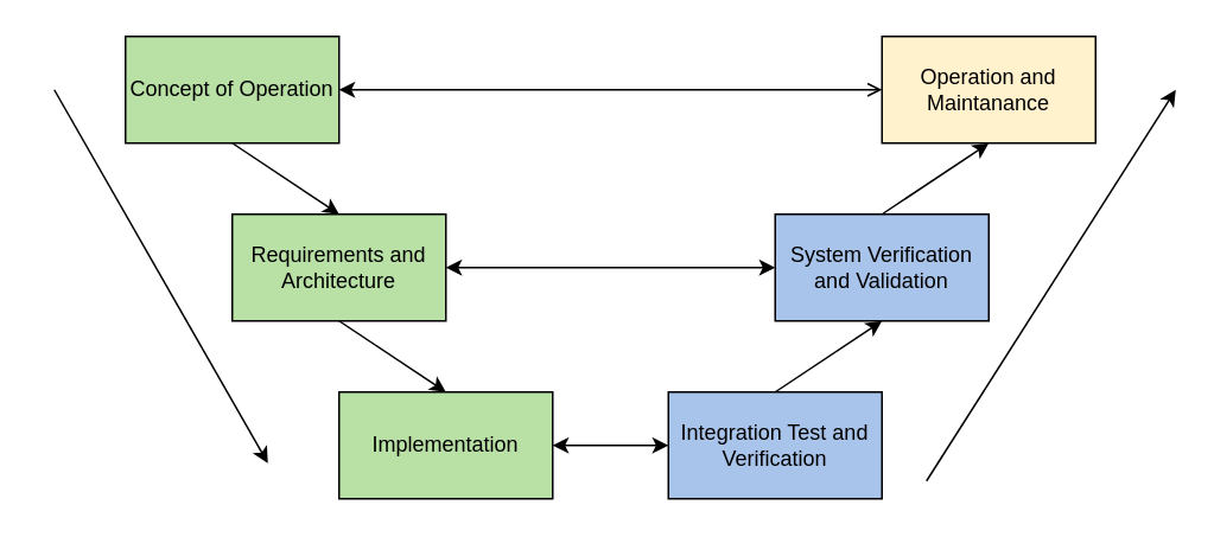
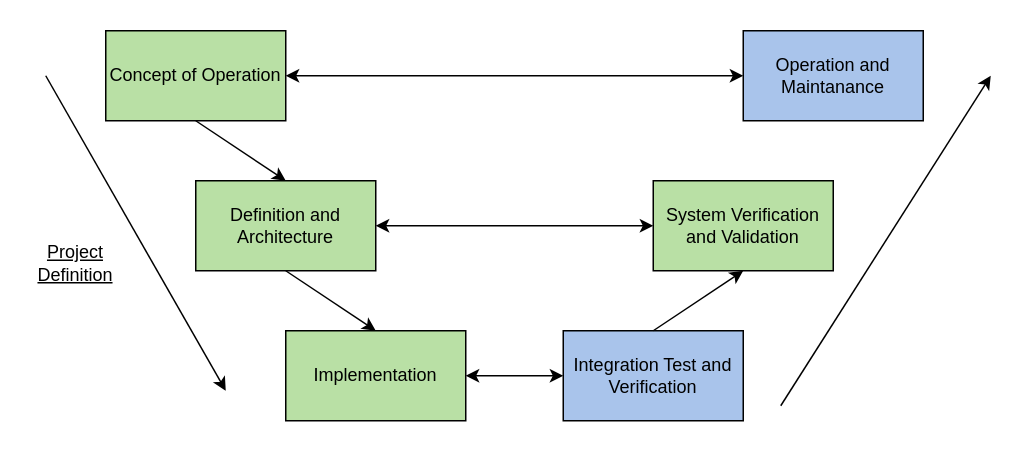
  <mxCell id="0" />
  <mxCell id="1" parent="0" />
  <mxCell id="2" value="Concept of Operation" style="rounded=0;whiteSpace=wrap;html=1;fillColor=#B9E0A5;" parent="1" vertex="1"><mxGeometry x="70" y="20" width="120" height="60" as="geometry" /></mxCell>
- <mxCell id="3" value="Requirements and Architecture" style="rounded=0;whiteSpace=wrap;html=1;fillColor=#B9E0A5;" parent="1" vertex="1"><mxGeometry x="130" y="120" width="120" height="60" as="geometry" /></mxCell>
+ <mxCell id="3" value="Definition and Architecture" style="rounded=0;whiteSpace=wrap;html=1;fillColor=#B9E0A5;" parent="1" vertex="1"><mxGeometry x="130" y="120" width="120" height="60" as="geometry" /></mxCell>
  <mxCell id="4" value="Implementation&lt;span style=&quot;color: rgba(0, 0, 0, 0); font-family: monospace; font-size: 0px; text-align: start;&quot;&gt;%3CmxGraphModel%3E%3Croot%3E%3CmxCell%20id%3D%220%22%2F%3E%3CmxCell%20id%3D%221%22%20parent%3D%220%22%2F%3E%3CmxCell%20id%3D%222%22%20value%3D%22Concept%20of%20Operation%22%20style%3D%22rounded%3D0%3BwhiteSpace%3Dwrap%3Bhtml%3D1%3B%22%20vertex%3D%221%22%20parent%3D%221%22%3E%3CmxGeometry%20x%3D%2270%22%20y%3D%2270%22%20width%3D%22120%22%20height%3D%2260%22%20as%3D%22geometry%22%2F%3E%3C%2FmxCell%3E%3C%2Froot%3E%3C%2FmxGraphModel%3E&lt;/span&gt;" style="rounded=0;whiteSpace=wrap;html=1;fillColor=#B9E0A5;" parent="1" vertex="1"><mxGeometry x="190" y="220" width="120" height="60" as="geometry" /></mxCell>
  <mxCell id="5" value="Integration Test and Verification&lt;span style=&quot;color: rgba(0, 0, 0, 0); font-family: monospace; font-size: 0px; text-align: start;&quot;&gt;%3CmxGraphModel%3E%3Croot%3E%3CmxCell%20id%3D%220%22%2F%3E%3CmxCell%20id%3D%221%22%20parent%3D%220%22%2F%3E%3CmxCell%20id%3D%222%22%20value%3D%22Concept%20of%20Operation%22%20style%3D%22rounded%3D0%3BwhiteSpace%3Dwrap%3Bhtml%3D1%3B%22%20vertex%3D%221%22%20parent%3D%221%22%3E%3CmxGeometry%20x%3D%2270%22%20y%3D%2270%22%20width%3D%22120%22%20height%3D%2260%22%20as%3D%22geometry%22%2F%3E%3C%2FmxCell%3E%3C%2Froot%3E%3C%2FmxGraphModel%3E&lt;/span&gt;" style="rounded=0;whiteSpace=wrap;html=1;fillColor=#A9C4EB;" parent="1" vertex="1"><mxGeometry x="375" y="220" width="120" height="60" as="geometry" /></mxCell>
- <mxCell id="6" value="System Verification and Validation" style="rounded=0;whiteSpace=wrap;html=1;fillColor=#A9C4EB;" parent="1" vertex="1"><mxGeometry x="435" y="120" width="120" height="60" as="geometry" /></mxCell>
- <mxCell id="7" value="Operation and Maintanance" style="rounded=0;whiteSpace=wrap;html=1;fillColor=#fff2cc;" parent="1" vertex="1"><mxGeometry x="495" y="20" width="120" height="60" as="geometry" /></mxCell>
+ <mxCell id="6" value="System Verification and Validation" style="rounded=0;whiteSpace=wrap;html=1;fillColor=#b9e0a5;" parent="1" vertex="1"><mxGeometry x="435" y="120" width="120" height="60" as="geometry" /></mxCell>
+ <mxCell id="7" value="Operation and Maintanance" style="rounded=0;whiteSpace=wrap;html=1;fillColor=#A9C4EB;" parent="1" vertex="1"><mxGeometry x="495" y="20" width="120" height="60" as="geometry" /></mxCell>
  <mxCell id="8" value="" style="endArrow=classic;html=1;rounded=0;exitX=0.5;exitY=1;exitDx=0;exitDy=0;entryX=0.5;entryY=0;entryDx=0;entryDy=0;" parent="1" source="2" target="3" edge="1"><mxGeometry width="50" height="50" relative="1" as="geometry"><mxPoint x="100" y="360" as="sourcePoint" /><mxPoint x="150" y="310" as="targetPoint" /></mxGeometry></mxCell>
  <mxCell id="9" value="" style="endArrow=classic;html=1;rounded=0;exitX=0.5;exitY=1;exitDx=0;exitDy=0;entryX=0.5;entryY=0;entryDx=0;entryDy=0;" parent="1" source="3" target="4" edge="1"><mxGeometry width="50" height="50" relative="1" as="geometry"><mxPoint x="120" y="290" as="sourcePoint" /><mxPoint x="170" y="240" as="targetPoint" /></mxGeometry></mxCell>
  <mxCell id="10" value="" style="endArrow=classic;startArrow=classic;html=1;rounded=0;entryX=0;entryY=0.5;entryDx=0;entryDy=0;exitX=1;exitY=0.5;exitDx=0;exitDy=0;" parent="1" source="4" target="5" edge="1"><mxGeometry width="50" height="50" relative="1" as="geometry"><mxPoint x="300" y="430" as="sourcePoint" /><mxPoint x="350" y="380" as="targetPoint" /></mxGeometry></mxCell>
  <mxCell id="11" value="" style="endArrow=classic;startArrow=classic;html=1;rounded=0;exitX=1;exitY=0.5;exitDx=0;exitDy=0;entryX=0;entryY=0.5;entryDx=0;entryDy=0;" parent="1" source="3" target="6" edge="1"><mxGeometry width="50" height="50" relative="1" as="geometry"><mxPoint x="320" y="180" as="sourcePoint" /><mxPoint x="370" y="130" as="targetPoint" /></mxGeometry></mxCell>
- <mxCell id="12" value="" style="endArrow=open;startArrow=classic;html=1;rounded=0;exitX=1;exitY=0.5;exitDx=0;exitDy=0;entryX=0;entryY=0.5;entryDx=0;entryDy=0;" parent="1" source="2" target="7" edge="1"><mxGeometry width="50" height="50" relative="1" as="geometry"><mxPoint x="260" y="160" as="sourcePoint" /><mxPoint x="445" y="160" as="targetPoint" /></mxGeometry></mxCell>
+ <mxCell id="12" value="" style="endArrow=classic;startArrow=classic;html=1;rounded=0;exitX=1;exitY=0.5;exitDx=0;exitDy=0;entryX=0;entryY=0.5;entryDx=0;entryDy=0;" parent="1" source="2" target="7" edge="1"><mxGeometry width="50" height="50" relative="1" as="geometry"><mxPoint x="260" y="160" as="sourcePoint" /><mxPoint x="445" y="160" as="targetPoint" /></mxGeometry></mxCell>
  <mxCell id="13" value="" style="endArrow=classic;html=1;rounded=0;" parent="1" edge="1"><mxGeometry width="50" height="50" relative="1" as="geometry"><mxPoint x="30" y="50" as="sourcePoint" /><mxPoint x="150" y="260" as="targetPoint" /></mxGeometry></mxCell>
+ <mxCell id="14" value="&lt;u&gt;Project&lt;br&gt;Definition&lt;/u&gt;" style="text;html=1;strokeColor=none;fillColor=none;align=center;verticalAlign=middle;whiteSpace=wrap;rounded=0;" parent="1" vertex="1"><mxGeometry x="20" y="160" width="60" height="30" as="geometry" /></mxCell>
  <mxCell id="15" value="" style="endArrow=classic;html=1;rounded=0;" parent="1" edge="1"><mxGeometry width="50" height="50" relative="1" as="geometry"><mxPoint x="519.997" y="270" as="sourcePoint" /><mxPoint x="660" y="50" as="targetPoint" /></mxGeometry></mxCell>
  <mxCell id="16" value="" style="endArrow=classic;html=1;rounded=0;entryX=0.5;entryY=1;entryDx=0;entryDy=0;exitX=0.5;exitY=0;exitDx=0;exitDy=0;" parent="1" source="5" target="6" edge="1"><mxGeometry width="50" height="50" relative="1" as="geometry"><mxPoint x="360" y="390" as="sourcePoint" /><mxPoint x="410" y="340" as="targetPoint" /></mxGeometry></mxCell>
- <mxCell id="17" value="" style="endArrow=classic;html=1;rounded=0;entryX=0.5;entryY=1;entryDx=0;entryDy=0;exitX=0.5;exitY=0;exitDx=0;exitDy=0;" parent="1" source="6" target="7" edge="1"><mxGeometry width="50" height="50" relative="1" as="geometry"><mxPoint x="445" y="230" as="sourcePoint" /><mxPoint x="505" y="190" as="targetPoint" /></mxGeometry></mxCell>
